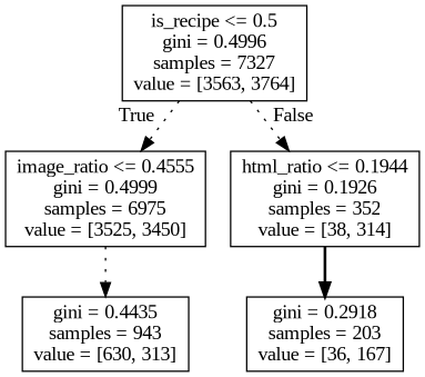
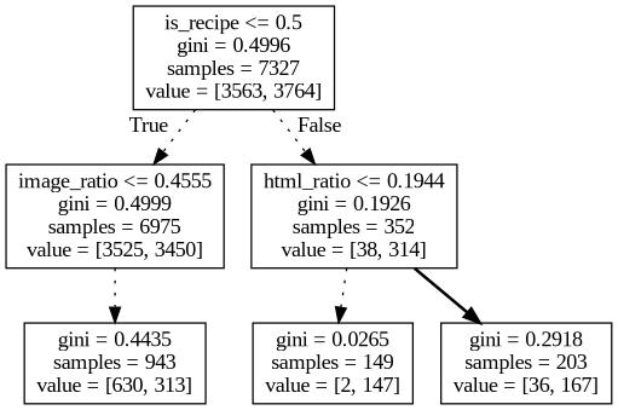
  digraph {
    fontname="Liberation Serif"
    node [fontname="Liberation Serif" shape=box]
    edge [fontname="Liberation Serif" style=dotted]
    n1 [label="is_recipe <= 0.5\ngini = 0.4996\nsamples = 7327\nvalue = [3563, 3764]"]
    n2 [label="image_ratio <= 0.4555\ngini = 0.4999\nsamples = 6975\nvalue = [3525, 3450]"]
    n3 [label="html_ratio <= 0.1944\ngini = 0.1926\nsamples = 352\nvalue = [38, 314]"]
    n4 [label="gini = 0.4435\nsamples = 943\nvalue = [630, 313]"]
+   n5 [label="gini = 0.0265\nsamples = 149\nvalue = [2, 147]"]
    n6 [label="gini = 0.2918\nsamples = 203\nvalue = [36, 167]"]
    n1 -> n2 [headlabel=True labelangle=45 labeldistance=2.5]
    n1 -> n3 [headlabel=False labelangle=-45 labeldistance=2.5]
    n2 -> n4
+   n3 -> n5
    n3 -> n6 [style=bold]
  }
